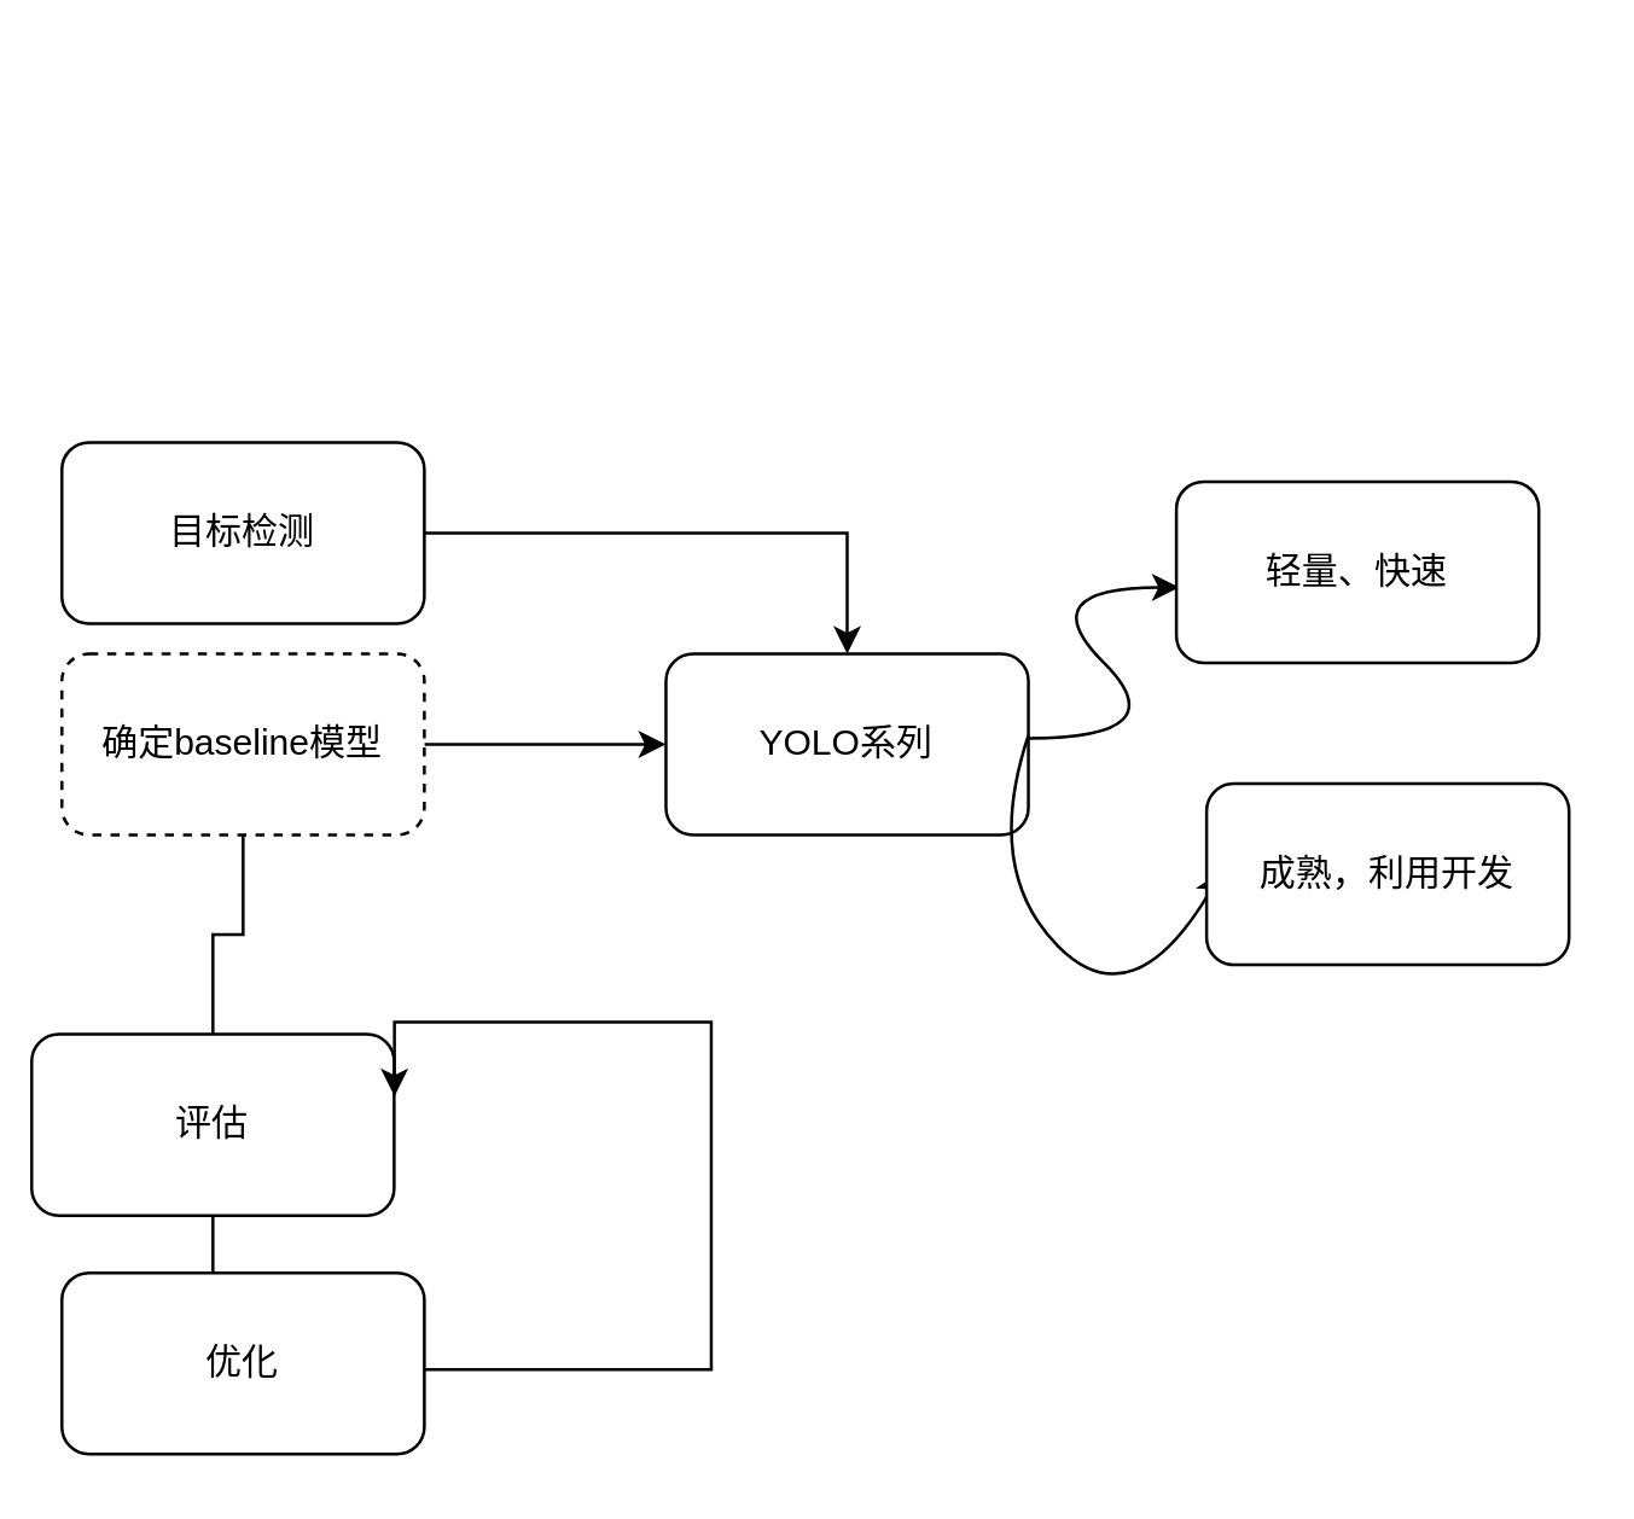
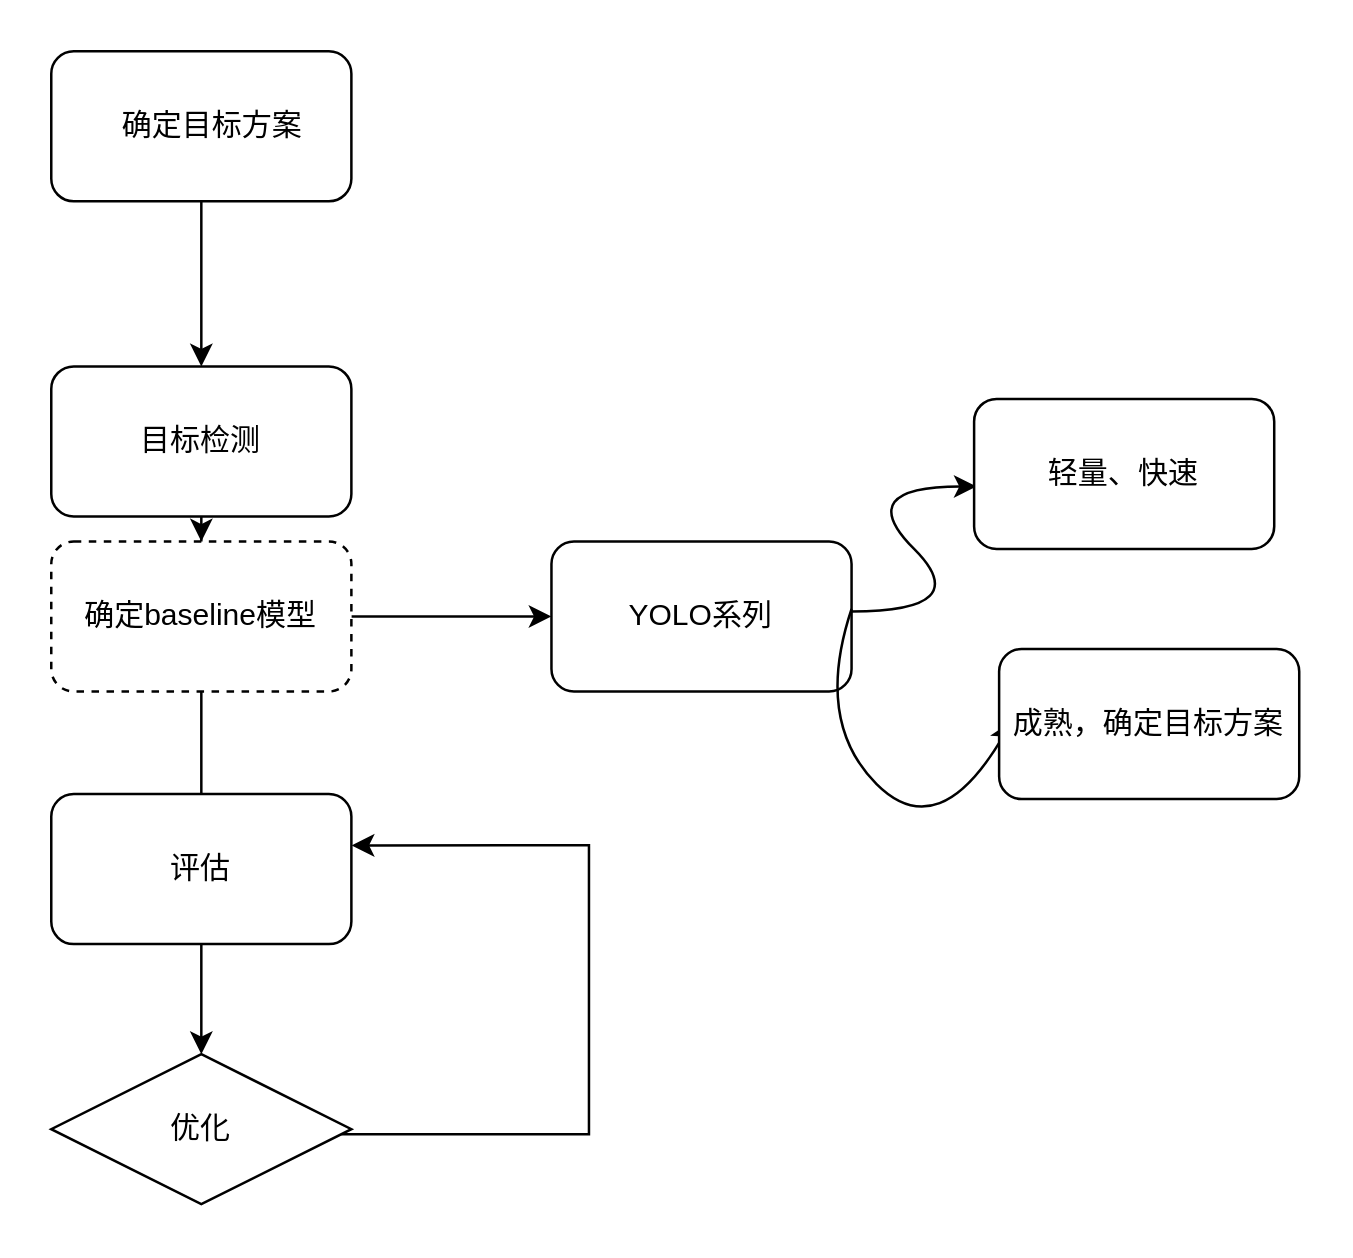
  <mxCell id="0" />
  <mxCell id="1" parent="0" />
- <mxCell id="4" value="" style="edgeStyle=orthogonalEdgeStyle;rounded=0;orthogonalLoop=1;jettySize=auto;html=1;" edge="1" parent="1" source="5" target="12"><mxGeometry relative="1" as="geometry" /></mxCell>
+ <mxCell id="2" value="" style="edgeStyle=orthogonalEdgeStyle;rounded=0;orthogonalLoop=1;jettySize=auto;html=1;" edge="1" parent="1" source="3" target="5"><mxGeometry relative="1" as="geometry" /></mxCell>
+ <mxCell id="3" value="&lt;span style=&quot;white-space: pre;&quot;&gt;&#09;&lt;/span&gt;确定目标方案" style="rounded=1;whiteSpace=wrap;html=1;align=left;" vertex="1" parent="1"><mxGeometry x="20" y="20" width="120" height="60" as="geometry" /></mxCell>
+ <mxCell id="4" value="" style="edgeStyle=orthogonalEdgeStyle;rounded=0;orthogonalLoop=1;jettySize=auto;html=1;" edge="1" parent="1" source="5" target="8"><mxGeometry relative="1" as="geometry" /></mxCell>
  <mxCell id="5" value="目标检测" style="whiteSpace=wrap;html=1;rounded=1;" vertex="1" parent="1"><mxGeometry x="20" y="146" width="120" height="60" as="geometry" /></mxCell>
  <mxCell id="6" value="" style="edgeStyle=orthogonalEdgeStyle;rounded=0;orthogonalLoop=1;jettySize=auto;html=1;endArrow=none;" edge="1" parent="1" source="8" target="10"><mxGeometry relative="1" as="geometry" /></mxCell>
  <mxCell id="7" value="" style="edgeStyle=orthogonalEdgeStyle;rounded=0;orthogonalLoop=1;jettySize=auto;html=1;" edge="1" parent="1" source="8" target="12"><mxGeometry relative="1" as="geometry" /></mxCell>
  <mxCell id="8" value="确定baseline模型" style="whiteSpace=wrap;html=1;rounded=1;dashed=1;" vertex="1" parent="1"><mxGeometry x="20" y="216" width="120" height="60" as="geometry" /></mxCell>
  <mxCell id="9" value="" style="edgeStyle=orthogonalEdgeStyle;rounded=0;orthogonalLoop=1;jettySize=auto;html=1;" edge="1" parent="1" source="10" target="11"><mxGeometry relative="1" as="geometry" /></mxCell>
- <mxCell id="10" value="评估" style="rounded=1;whiteSpace=wrap;html=1;" vertex="1" parent="1"><mxGeometry x="10" y="342" width="120" height="60" as="geometry" /></mxCell>
- <mxCell id="11" value="优化" style="whiteSpace=wrap;html=1;rounded=1;" vertex="1" parent="1"><mxGeometry x="20" y="421" width="120" height="60" as="geometry" /></mxCell>
+ <mxCell id="10" value="评估" style="rounded=1;whiteSpace=wrap;html=1;" vertex="1" parent="1"><mxGeometry x="20" y="317" width="120" height="60" as="geometry" /></mxCell>
+ <mxCell id="11" value="优化" style="rhombus;whiteSpace=wrap;html=1;" vertex="1" parent="1"><mxGeometry x="20" y="421" width="120" height="60" as="geometry" /></mxCell>
  <mxCell id="12" value="YOLO系列" style="whiteSpace=wrap;html=1;rounded=1;" vertex="1" parent="1"><mxGeometry x="220" y="216" width="120" height="60" as="geometry" /></mxCell>
  <mxCell id="13" value="" style="curved=1;endArrow=classic;html=1;rounded=0;" edge="1" parent="1"><mxGeometry width="50" height="50" relative="1" as="geometry"><mxPoint x="340" y="244" as="sourcePoint" /><mxPoint x="390" y="194" as="targetPoint" /><Array as="points"><mxPoint x="390" y="244" /><mxPoint x="340" y="194" /></Array></mxGeometry></mxCell>
  <mxCell id="14" value="轻量、快速" style="rounded=1;whiteSpace=wrap;html=1;" vertex="1" parent="1"><mxGeometry x="389" y="159" width="120" height="60" as="geometry" /></mxCell>
  <mxCell id="15" value="" style="curved=1;endArrow=classic;html=1;rounded=0;exitX=1;exitY=0.5;exitDx=0;exitDy=0;" edge="1" parent="1"><mxGeometry width="50" height="50" relative="1" as="geometry"><mxPoint x="340" y="243" as="sourcePoint" /><mxPoint x="404" y="288" as="targetPoint" /><Array as="points"><mxPoint x="325" y="288" /><mxPoint x="375" y="338" /></Array></mxGeometry></mxCell>
- <mxCell id="16" value="成熟，利用开发" style="rounded=1;whiteSpace=wrap;html=1;" vertex="1" parent="1"><mxGeometry x="399" y="259" width="120" height="60" as="geometry" /></mxCell>
+ <mxCell id="16" value="成熟，确定目标方案" style="rounded=1;whiteSpace=wrap;html=1;" vertex="1" parent="1"><mxGeometry x="399" y="259" width="120" height="60" as="geometry" /></mxCell>
  <mxCell id="17" style="edgeStyle=orthogonalEdgeStyle;rounded=0;orthogonalLoop=1;jettySize=auto;html=1;entryX=1.001;entryY=0.342;entryDx=0;entryDy=0;entryPerimeter=0;" edge="1" parent="1" source="11" target="10"><mxGeometry relative="1" as="geometry"><Array as="points"><mxPoint x="235" y="453" /><mxPoint x="235" y="338" /></Array></mxGeometry></mxCell>
